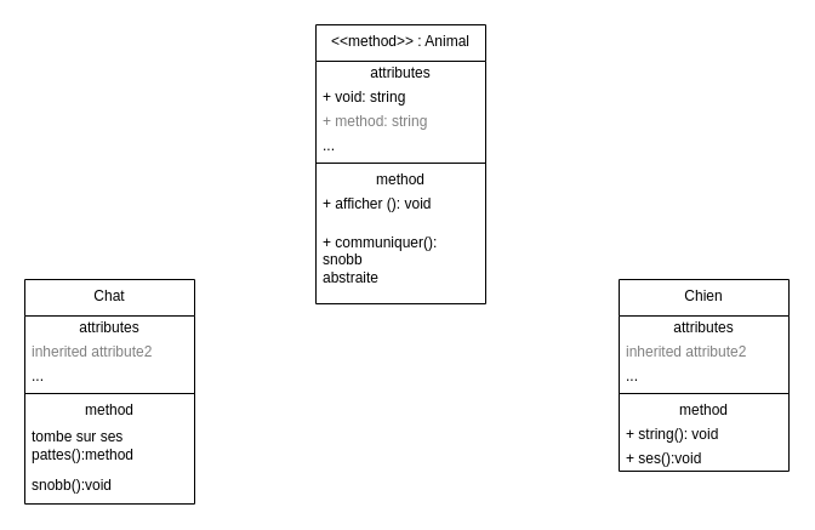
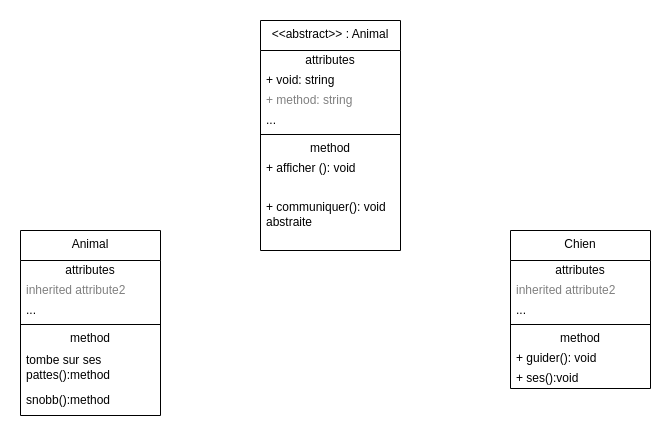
  <mxCell id="0" />
  <mxCell id="1" parent="0" />
- <mxCell id="2" value="Chat" style="swimlane;fontStyle=0;align=center;verticalAlign=top;childLayout=stackLayout;horizontal=1;startSize=30;horizontalStack=0;resizeParent=1;resizeParentMax=0;resizeLast=0;collapsible=0;marginBottom=0;html=1;whiteSpace=wrap;" parent="1" vertex="1"><mxGeometry x="20" y="230" width="140" height="185" as="geometry" /></mxCell>
+ <mxCell id="2" value="Animal" style="swimlane;fontStyle=0;align=center;verticalAlign=top;childLayout=stackLayout;horizontal=1;startSize=30;horizontalStack=0;resizeParent=1;resizeParentMax=0;resizeLast=0;collapsible=0;marginBottom=0;html=1;whiteSpace=wrap;" parent="1" vertex="1"><mxGeometry x="20" y="230" width="140" height="185" as="geometry" /></mxCell>
  <mxCell id="3" value="attributes" style="text;html=1;strokeColor=none;fillColor=none;align=center;verticalAlign=middle;spacingLeft=4;spacingRight=4;overflow=hidden;rotatable=0;points=[[0,0.5],[1,0.5]];portConstraint=eastwest;whiteSpace=wrap;" parent="2" vertex="1"><mxGeometry y="30" width="140" height="20" as="geometry" /></mxCell>
  <mxCell id="4" value="inherited attribute2" style="text;html=1;strokeColor=none;fillColor=none;align=left;verticalAlign=middle;spacingLeft=4;spacingRight=4;overflow=hidden;rotatable=0;points=[[0,0.5],[1,0.5]];portConstraint=eastwest;fontColor=#808080;whiteSpace=wrap;" parent="2" vertex="1"><mxGeometry y="50" width="140" height="20" as="geometry" /></mxCell>
  <mxCell id="5" value="..." style="text;html=1;strokeColor=none;fillColor=none;align=left;verticalAlign=middle;spacingLeft=4;spacingRight=4;overflow=hidden;rotatable=0;points=[[0,0.5],[1,0.5]];portConstraint=eastwest;whiteSpace=wrap;" parent="2" vertex="1"><mxGeometry y="70" width="140" height="20" as="geometry" /></mxCell>
  <mxCell id="6" value="" style="line;strokeWidth=1;fillColor=none;align=left;verticalAlign=middle;spacingTop=-1;spacingLeft=3;spacingRight=3;rotatable=0;labelPosition=right;points=[];portConstraint=eastwest;" parent="2" vertex="1"><mxGeometry y="90" width="140" height="8" as="geometry" /></mxCell>
  <mxCell id="7" value="method" style="text;html=1;strokeColor=none;fillColor=none;align=center;verticalAlign=middle;spacingLeft=4;spacingRight=4;overflow=hidden;rotatable=0;points=[[0,0.5],[1,0.5]];portConstraint=eastwest;whiteSpace=wrap;" parent="2" vertex="1"><mxGeometry y="98" width="140" height="20" as="geometry" /></mxCell>
  <mxCell id="8" value="tombe sur ses pattes():method" style="text;html=1;strokeColor=none;fillColor=none;align=left;verticalAlign=middle;spacingLeft=4;spacingRight=4;overflow=hidden;rotatable=0;points=[[0,0.5],[1,0.5]];portConstraint=eastwest;whiteSpace=wrap;" parent="2" vertex="1"><mxGeometry y="118" width="140" height="37" as="geometry" /></mxCell>
- <mxCell id="9" value="snobb():void" style="text;html=1;strokeColor=none;fillColor=none;align=left;verticalAlign=middle;spacingLeft=4;spacingRight=4;overflow=hidden;rotatable=0;points=[[0,0.5],[1,0.5]];portConstraint=eastwest;whiteSpace=wrap;" parent="2" vertex="1"><mxGeometry y="155" width="140" height="30" as="geometry" /></mxCell>
- <mxCell id="10" value="&amp;lt;&amp;lt;method&amp;gt;&amp;gt; : Animal" style="swimlane;fontStyle=0;align=center;verticalAlign=top;childLayout=stackLayout;horizontal=1;startSize=30;horizontalStack=0;resizeParent=1;resizeParentMax=0;resizeLast=0;collapsible=0;marginBottom=0;html=1;whiteSpace=wrap;" parent="1" vertex="1"><mxGeometry x="260" y="20" width="140" height="230" as="geometry" /></mxCell>
+ <mxCell id="9" value="snobb():method" style="text;html=1;strokeColor=none;fillColor=none;align=left;verticalAlign=middle;spacingLeft=4;spacingRight=4;overflow=hidden;rotatable=0;points=[[0,0.5],[1,0.5]];portConstraint=eastwest;whiteSpace=wrap;" parent="2" vertex="1"><mxGeometry y="155" width="140" height="30" as="geometry" /></mxCell>
+ <mxCell id="10" value="&amp;lt;&amp;lt;abstract&amp;gt;&amp;gt; : Animal" style="swimlane;fontStyle=0;align=center;verticalAlign=top;childLayout=stackLayout;horizontal=1;startSize=30;horizontalStack=0;resizeParent=1;resizeParentMax=0;resizeLast=0;collapsible=0;marginBottom=0;html=1;whiteSpace=wrap;" parent="1" vertex="1"><mxGeometry x="260" y="20" width="140" height="230" as="geometry" /></mxCell>
  <mxCell id="11" value="attributes" style="text;html=1;strokeColor=none;fillColor=none;align=center;verticalAlign=middle;spacingLeft=4;spacingRight=4;overflow=hidden;rotatable=0;points=[[0,0.5],[1,0.5]];portConstraint=eastwest;whiteSpace=wrap;" parent="10" vertex="1"><mxGeometry y="30" width="140" height="20" as="geometry" /></mxCell>
  <mxCell id="12" value="+ void: string" style="text;html=1;strokeColor=none;fillColor=none;align=left;verticalAlign=middle;spacingLeft=4;spacingRight=4;overflow=hidden;rotatable=0;points=[[0,0.5],[1,0.5]];portConstraint=eastwest;whiteSpace=wrap;" parent="10" vertex="1"><mxGeometry y="50" width="140" height="20" as="geometry" /></mxCell>
  <mxCell id="13" value="+ method: string" style="text;html=1;strokeColor=none;fillColor=none;align=left;verticalAlign=middle;spacingLeft=4;spacingRight=4;overflow=hidden;rotatable=0;points=[[0,0.5],[1,0.5]];portConstraint=eastwest;fontColor=#808080;whiteSpace=wrap;" parent="10" vertex="1"><mxGeometry y="70" width="140" height="20" as="geometry" /></mxCell>
  <mxCell id="14" value="..." style="text;html=1;strokeColor=none;fillColor=none;align=left;verticalAlign=middle;spacingLeft=4;spacingRight=4;overflow=hidden;rotatable=0;points=[[0,0.5],[1,0.5]];portConstraint=eastwest;whiteSpace=wrap;" parent="10" vertex="1"><mxGeometry y="90" width="140" height="20" as="geometry" /></mxCell>
  <mxCell id="15" value="" style="line;strokeWidth=1;fillColor=none;align=left;verticalAlign=middle;spacingTop=-1;spacingLeft=3;spacingRight=3;rotatable=0;labelPosition=right;points=[];portConstraint=eastwest;" parent="10" vertex="1"><mxGeometry y="110" width="140" height="8" as="geometry" /></mxCell>
  <mxCell id="16" value="method" style="text;html=1;strokeColor=none;fillColor=none;align=center;verticalAlign=middle;spacingLeft=4;spacingRight=4;overflow=hidden;rotatable=0;points=[[0,0.5],[1,0.5]];portConstraint=eastwest;whiteSpace=wrap;" parent="10" vertex="1"><mxGeometry y="118" width="140" height="20" as="geometry" /></mxCell>
  <mxCell id="17" value="+ afficher (): void" style="text;html=1;strokeColor=none;fillColor=none;align=left;verticalAlign=middle;spacingLeft=4;spacingRight=4;overflow=hidden;rotatable=0;points=[[0,0.5],[1,0.5]];portConstraint=eastwest;whiteSpace=wrap;" parent="10" vertex="1"><mxGeometry y="138" width="140" height="20" as="geometry" /></mxCell>
- <mxCell id="18" value="+ communiquer(): snobb&lt;div&gt;abstraite&lt;/div&gt;" style="text;html=1;strokeColor=none;fillColor=none;align=left;verticalAlign=middle;spacingLeft=4;spacingRight=4;overflow=hidden;rotatable=0;points=[[0,0.5],[1,0.5]];portConstraint=eastwest;whiteSpace=wrap;" parent="10" vertex="1"><mxGeometry y="158" width="140" height="72" as="geometry" /></mxCell>
+ <mxCell id="18" value="+ communiquer(): void&lt;div&gt;abstraite&lt;/div&gt;" style="text;html=1;strokeColor=none;fillColor=none;align=left;verticalAlign=middle;spacingLeft=4;spacingRight=4;overflow=hidden;rotatable=0;points=[[0,0.5],[1,0.5]];portConstraint=eastwest;whiteSpace=wrap;" parent="10" vertex="1"><mxGeometry y="158" width="140" height="72" as="geometry" /></mxCell>
  <mxCell id="19" value="Chien" style="swimlane;fontStyle=0;align=center;verticalAlign=top;childLayout=stackLayout;horizontal=1;startSize=30;horizontalStack=0;resizeParent=1;resizeParentMax=0;resizeLast=0;collapsible=0;marginBottom=0;html=1;whiteSpace=wrap;" parent="1" vertex="1"><mxGeometry x="510" y="230" width="140" height="158" as="geometry" /></mxCell>
  <mxCell id="20" value="attributes" style="text;html=1;strokeColor=none;fillColor=none;align=center;verticalAlign=middle;spacingLeft=4;spacingRight=4;overflow=hidden;rotatable=0;points=[[0,0.5],[1,0.5]];portConstraint=eastwest;whiteSpace=wrap;" parent="19" vertex="1"><mxGeometry y="30" width="140" height="20" as="geometry" /></mxCell>
  <mxCell id="21" value="inherited attribute2" style="text;html=1;strokeColor=none;fillColor=none;align=left;verticalAlign=middle;spacingLeft=4;spacingRight=4;overflow=hidden;rotatable=0;points=[[0,0.5],[1,0.5]];portConstraint=eastwest;fontColor=#808080;whiteSpace=wrap;" parent="19" vertex="1"><mxGeometry y="50" width="140" height="20" as="geometry" /></mxCell>
  <mxCell id="22" value="..." style="text;html=1;strokeColor=none;fillColor=none;align=left;verticalAlign=middle;spacingLeft=4;spacingRight=4;overflow=hidden;rotatable=0;points=[[0,0.5],[1,0.5]];portConstraint=eastwest;whiteSpace=wrap;" parent="19" vertex="1"><mxGeometry y="70" width="140" height="20" as="geometry" /></mxCell>
  <mxCell id="23" value="" style="line;strokeWidth=1;fillColor=none;align=left;verticalAlign=middle;spacingTop=-1;spacingLeft=3;spacingRight=3;rotatable=0;labelPosition=right;points=[];portConstraint=eastwest;" parent="19" vertex="1"><mxGeometry y="90" width="140" height="8" as="geometry" /></mxCell>
  <mxCell id="24" value="method" style="text;html=1;strokeColor=none;fillColor=none;align=center;verticalAlign=middle;spacingLeft=4;spacingRight=4;overflow=hidden;rotatable=0;points=[[0,0.5],[1,0.5]];portConstraint=eastwest;whiteSpace=wrap;" parent="19" vertex="1"><mxGeometry y="98" width="140" height="20" as="geometry" /></mxCell>
- <mxCell id="25" value="+ string(): void" style="text;html=1;strokeColor=none;fillColor=none;align=left;verticalAlign=middle;spacingLeft=4;spacingRight=4;overflow=hidden;rotatable=0;points=[[0,0.5],[1,0.5]];portConstraint=eastwest;whiteSpace=wrap;" parent="19" vertex="1"><mxGeometry y="118" width="140" height="20" as="geometry" /></mxCell>
+ <mxCell id="25" value="+ guider(): void" style="text;html=1;strokeColor=none;fillColor=none;align=left;verticalAlign=middle;spacingLeft=4;spacingRight=4;overflow=hidden;rotatable=0;points=[[0,0.5],[1,0.5]];portConstraint=eastwest;whiteSpace=wrap;" parent="19" vertex="1"><mxGeometry y="118" width="140" height="20" as="geometry" /></mxCell>
  <mxCell id="26" value="+ ses():void" style="text;html=1;strokeColor=none;fillColor=none;align=left;verticalAlign=middle;spacingLeft=4;spacingRight=4;overflow=hidden;rotatable=0;points=[[0,0.5],[1,0.5]];portConstraint=eastwest;whiteSpace=wrap;" parent="19" vertex="1"><mxGeometry y="138" width="140" height="20" as="geometry" /></mxCell>
